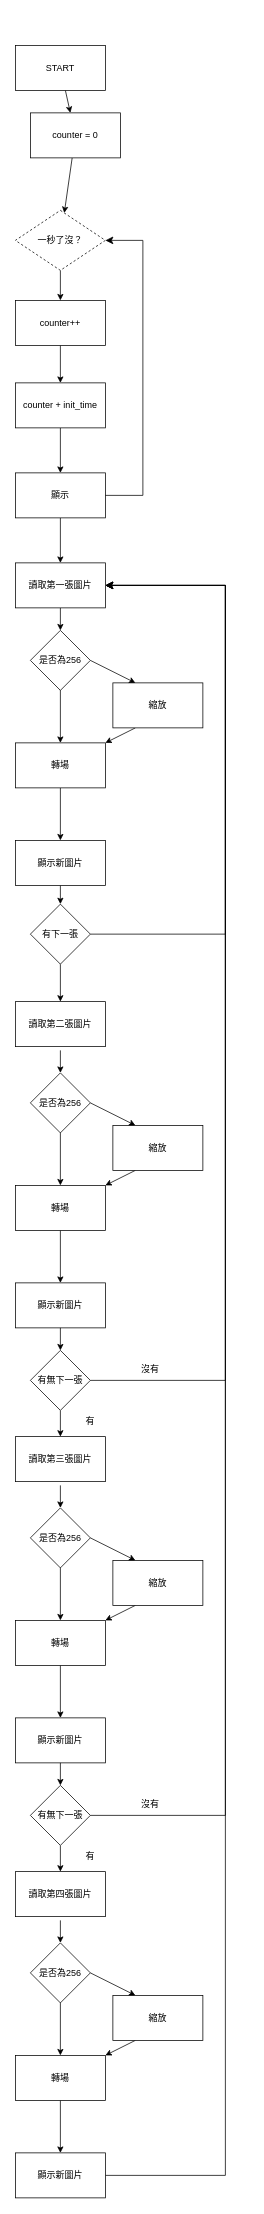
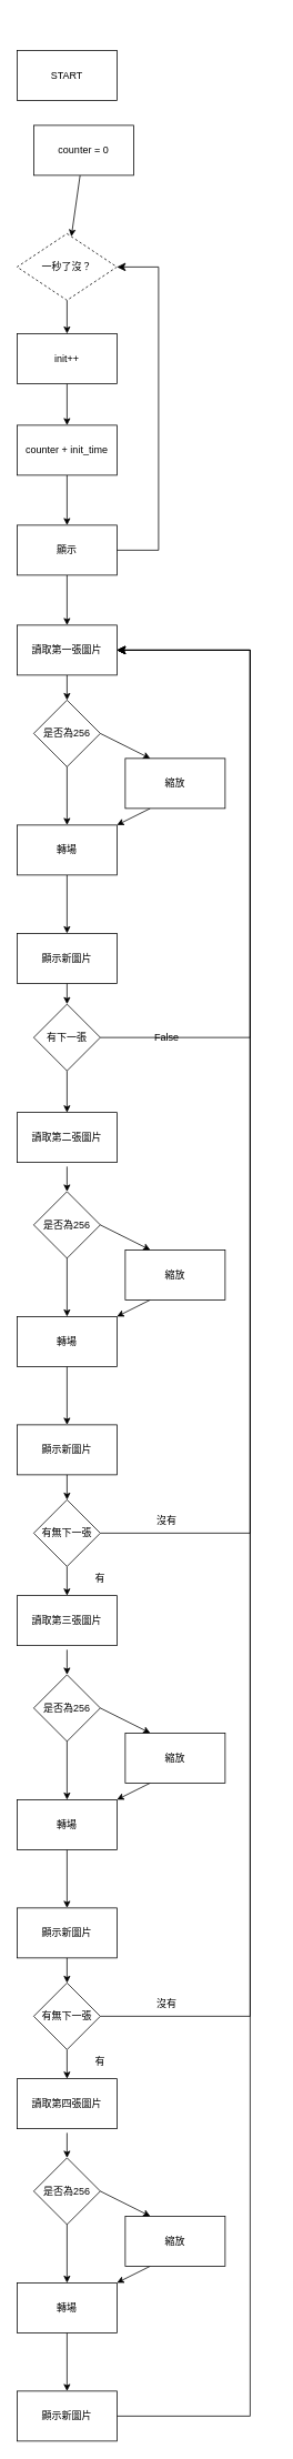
  <mxCell id="0" />
  <mxCell id="1" parent="0" />
- <mxCell id="2" value="" style="edgeStyle=none;html=1;" parent="1" source="3" target="66" edge="1"><mxGeometry relative="1" as="geometry" /></mxCell>
  <mxCell id="3" value="START" style="rounded=0;whiteSpace=wrap;html=1;" parent="1" vertex="1"><mxGeometry x="20" y="60" width="120" height="60" as="geometry" /></mxCell>
  <mxCell id="4" value="" style="edgeStyle=none;html=1;" parent="1" target="8" edge="1"><mxGeometry relative="1" as="geometry"><mxPoint x="80" y="900" as="sourcePoint" /></mxGeometry></mxCell>
  <mxCell id="5" value="" style="edgeStyle=none;html=1;" parent="1" source="6" target="22" edge="1"><mxGeometry relative="1" as="geometry" /></mxCell>
  <mxCell id="6" value="讀取第一張圖片" style="rounded=0;whiteSpace=wrap;html=1;" parent="1" vertex="1"><mxGeometry x="20" y="750" width="120" height="60" as="geometry" /></mxCell>
  <mxCell id="7" value="" style="edgeStyle=none;html=1;" parent="1" source="8" target="13" edge="1"><mxGeometry relative="1" as="geometry" /></mxCell>
  <mxCell id="8" value="轉場" style="rounded=0;whiteSpace=wrap;html=1;" parent="1" vertex="1"><mxGeometry x="20" y="990" width="120" height="60" as="geometry" /></mxCell>
  <mxCell id="9" style="edgeStyle=none;html=1;exitX=0.25;exitY=1;exitDx=0;exitDy=0;" parent="1" source="10" target="8" edge="1"><mxGeometry relative="1" as="geometry"><mxPoint x="80" y="950" as="targetPoint" /></mxGeometry></mxCell>
  <mxCell id="10" value="縮放" style="rounded=0;whiteSpace=wrap;html=1;" parent="1" vertex="1"><mxGeometry x="150" y="910" width="120" height="60" as="geometry" /></mxCell>
  <mxCell id="11" style="edgeStyle=none;html=1;entryX=0.25;entryY=0;entryDx=0;entryDy=0;exitX=1;exitY=0.5;exitDx=0;exitDy=0;" parent="1" source="22" target="10" edge="1"><mxGeometry relative="1" as="geometry"><mxPoint x="140" y="860" as="sourcePoint" /><mxPoint x="116.667" y="1000" as="targetPoint" /></mxGeometry></mxCell>
  <mxCell id="12" value="" style="edgeStyle=none;html=1;entryX=0.5;entryY=0;entryDx=0;entryDy=0;" parent="1" source="13" target="20" edge="1"><mxGeometry relative="1" as="geometry"><mxPoint x="80" y="1230" as="targetPoint" /></mxGeometry></mxCell>
  <mxCell id="13" value="顯示新圖片" style="rounded=0;whiteSpace=wrap;html=1;" parent="1" vertex="1"><mxGeometry x="20" y="1120" width="120" height="60" as="geometry" /></mxCell>
  <mxCell id="14" value="讀取第二張圖片" style="rounded=0;whiteSpace=wrap;html=1;" parent="1" vertex="1"><mxGeometry x="20" y="1335" width="120" height="60" as="geometry" /></mxCell>
  <mxCell id="15" value="" style="edgeStyle=elbowEdgeStyle;elbow=horizontal;endArrow=classic;html=1;curved=0;rounded=0;endSize=8;startSize=8;entryX=1;entryY=0.5;entryDx=0;entryDy=0;exitX=1;exitY=0.5;exitDx=0;exitDy=0;" parent="1" source="20" target="6" edge="1"><mxGeometry width="50" height="50" relative="1" as="geometry"><mxPoint x="140" y="1150" as="sourcePoint" /><mxPoint x="190" y="1100" as="targetPoint" /><Array as="points"><mxPoint x="300" y="1010" /><mxPoint x="300" y="960" /></Array></mxGeometry></mxCell>
  <mxCell id="16" value="" style="edgeStyle=elbowEdgeStyle;elbow=horizontal;endArrow=classic;html=1;curved=0;rounded=0;endSize=8;startSize=8;entryX=1;entryY=0.5;entryDx=0;entryDy=0;" parent="1" source="35" edge="1"><mxGeometry width="50" height="50" relative="1" as="geometry"><mxPoint x="120" y="1935" as="sourcePoint" /><mxPoint x="140" y="780" as="targetPoint" /><Array as="points"><mxPoint x="300" y="960" /></Array></mxGeometry></mxCell>
  <mxCell id="17" value="" style="edgeStyle=elbowEdgeStyle;elbow=horizontal;endArrow=classic;html=1;curved=0;rounded=0;endSize=8;startSize=8;entryX=1;entryY=0.5;entryDx=0;entryDy=0;exitX=1;exitY=0.5;exitDx=0;exitDy=0;" parent="1" source="60" edge="1"><mxGeometry width="50" height="50" relative="1" as="geometry"><mxPoint x="120" y="2745" as="sourcePoint" /><mxPoint x="140" y="780" as="targetPoint" /><Array as="points"><mxPoint x="300" y="960" /></Array></mxGeometry></mxCell>
  <mxCell id="18" value="" style="edgeStyle=elbowEdgeStyle;elbow=horizontal;endArrow=classic;html=1;curved=0;rounded=0;endSize=8;startSize=8;entryX=1;entryY=0.5;entryDx=0;entryDy=0;exitX=1;exitY=0.5;exitDx=0;exitDy=0;" parent="1" source="50" edge="1"><mxGeometry width="50" height="50" relative="1" as="geometry"><mxPoint x="120" y="2530" as="sourcePoint" /><mxPoint x="140" y="780" as="targetPoint" /><Array as="points"><mxPoint x="300" y="960" /></Array></mxGeometry></mxCell>
  <mxCell id="19" value="" style="edgeStyle=none;html=1;" parent="1" source="20" target="14" edge="1"><mxGeometry relative="1" as="geometry" /></mxCell>
  <mxCell id="20" value="有下一張" style="rhombus;whiteSpace=wrap;html=1;" parent="1" vertex="1"><mxGeometry x="40" y="1205" width="80" height="80" as="geometry" /></mxCell>
+ <mxCell id="21" value="False" style="text;html=1;strokeColor=none;fillColor=none;align=center;verticalAlign=middle;whiteSpace=wrap;rounded=0;" parent="1" vertex="1"><mxGeometry x="170" y="1230" width="60" height="30" as="geometry" /></mxCell>
  <mxCell id="22" value="是否為256" style="rhombus;whiteSpace=wrap;html=1;" parent="1" vertex="1"><mxGeometry x="40" y="840" width="80" height="80" as="geometry" /></mxCell>
  <mxCell id="23" value="" style="edgeStyle=none;html=1;" parent="1" target="26" edge="1"><mxGeometry relative="1" as="geometry"><mxPoint x="80" y="1490" as="sourcePoint" /></mxGeometry></mxCell>
  <mxCell id="24" value="" style="edgeStyle=none;html=1;" parent="1" target="31" edge="1"><mxGeometry relative="1" as="geometry"><mxPoint x="80" y="1400" as="sourcePoint" /></mxGeometry></mxCell>
  <mxCell id="25" value="" style="edgeStyle=none;html=1;" parent="1" source="26" target="30" edge="1"><mxGeometry relative="1" as="geometry" /></mxCell>
  <mxCell id="26" value="轉場" style="rounded=0;whiteSpace=wrap;html=1;" parent="1" vertex="1"><mxGeometry x="20" y="1580" width="120" height="60" as="geometry" /></mxCell>
  <mxCell id="27" style="edgeStyle=none;html=1;exitX=0.25;exitY=1;exitDx=0;exitDy=0;" parent="1" source="28" target="26" edge="1"><mxGeometry relative="1" as="geometry"><mxPoint x="80" y="1540" as="targetPoint" /></mxGeometry></mxCell>
  <mxCell id="28" value="縮放" style="rounded=0;whiteSpace=wrap;html=1;" parent="1" vertex="1"><mxGeometry x="150" y="1500" width="120" height="60" as="geometry" /></mxCell>
  <mxCell id="29" style="edgeStyle=none;html=1;entryX=0.25;entryY=0;entryDx=0;entryDy=0;exitX=1;exitY=0.5;exitDx=0;exitDy=0;" parent="1" source="31" target="28" edge="1"><mxGeometry relative="1" as="geometry"><mxPoint x="140" y="1450" as="sourcePoint" /><mxPoint x="116.667" y="1590" as="targetPoint" /></mxGeometry></mxCell>
  <mxCell id="30" value="顯示新圖片" style="rounded=0;whiteSpace=wrap;html=1;" parent="1" vertex="1"><mxGeometry x="20" y="1710" width="120" height="60" as="geometry" /></mxCell>
  <mxCell id="31" value="是否為256" style="rhombus;whiteSpace=wrap;html=1;" parent="1" vertex="1"><mxGeometry x="40" y="1430" width="80" height="80" as="geometry" /></mxCell>
  <mxCell id="32" value="" style="edgeStyle=none;html=1;" parent="1" edge="1"><mxGeometry relative="1" as="geometry"><mxPoint x="80" y="1770" as="sourcePoint" /><mxPoint x="80" y="1800" as="targetPoint" /></mxGeometry></mxCell>
  <mxCell id="33" value="讀取第三張圖片" style="rounded=0;whiteSpace=wrap;html=1;" parent="1" vertex="1"><mxGeometry x="20" y="1915" width="120" height="60" as="geometry" /></mxCell>
  <mxCell id="34" value="" style="edgeStyle=none;html=1;" parent="1" source="35" target="33" edge="1"><mxGeometry relative="1" as="geometry" /></mxCell>
  <mxCell id="35" value="有無下一張" style="rhombus;whiteSpace=wrap;html=1;" parent="1" vertex="1"><mxGeometry x="40" y="1800" width="80" height="80" as="geometry" /></mxCell>
  <mxCell id="36" value="沒有" style="text;html=1;strokeColor=none;fillColor=none;align=center;verticalAlign=middle;whiteSpace=wrap;rounded=0;" parent="1" vertex="1"><mxGeometry x="170" y="1810" width="60" height="30" as="geometry" /></mxCell>
  <mxCell id="37" value="有" style="text;html=1;strokeColor=none;fillColor=none;align=center;verticalAlign=middle;whiteSpace=wrap;rounded=0;" parent="1" vertex="1"><mxGeometry x="90" y="1880" width="60" height="30" as="geometry" /></mxCell>
  <mxCell id="38" value="" style="edgeStyle=none;html=1;" parent="1" target="41" edge="1"><mxGeometry relative="1" as="geometry"><mxPoint x="80" y="2070" as="sourcePoint" /></mxGeometry></mxCell>
  <mxCell id="39" value="" style="edgeStyle=none;html=1;" parent="1" target="46" edge="1"><mxGeometry relative="1" as="geometry"><mxPoint x="80" y="1980" as="sourcePoint" /></mxGeometry></mxCell>
  <mxCell id="40" value="" style="edgeStyle=none;html=1;" parent="1" source="41" target="45" edge="1"><mxGeometry relative="1" as="geometry" /></mxCell>
  <mxCell id="41" value="轉場" style="rounded=0;whiteSpace=wrap;html=1;" parent="1" vertex="1"><mxGeometry x="20" y="2160" width="120" height="60" as="geometry" /></mxCell>
  <mxCell id="42" style="edgeStyle=none;html=1;exitX=0.25;exitY=1;exitDx=0;exitDy=0;" parent="1" source="43" target="41" edge="1"><mxGeometry relative="1" as="geometry"><mxPoint x="80" y="2120" as="targetPoint" /></mxGeometry></mxCell>
  <mxCell id="43" value="縮放" style="rounded=0;whiteSpace=wrap;html=1;" parent="1" vertex="1"><mxGeometry x="150" y="2080" width="120" height="60" as="geometry" /></mxCell>
  <mxCell id="44" style="edgeStyle=none;html=1;entryX=0.25;entryY=0;entryDx=0;entryDy=0;exitX=1;exitY=0.5;exitDx=0;exitDy=0;" parent="1" source="46" target="43" edge="1"><mxGeometry relative="1" as="geometry"><mxPoint x="140" y="2030" as="sourcePoint" /><mxPoint x="116.667" y="2170" as="targetPoint" /></mxGeometry></mxCell>
  <mxCell id="45" value="顯示新圖片" style="rounded=0;whiteSpace=wrap;html=1;" parent="1" vertex="1"><mxGeometry x="20" y="2290" width="120" height="60" as="geometry" /></mxCell>
  <mxCell id="46" value="是否為256" style="rhombus;whiteSpace=wrap;html=1;" parent="1" vertex="1"><mxGeometry x="40" y="2010" width="80" height="80" as="geometry" /></mxCell>
  <mxCell id="47" value="" style="edgeStyle=none;html=1;" parent="1" edge="1"><mxGeometry relative="1" as="geometry"><mxPoint x="80" y="2350" as="sourcePoint" /><mxPoint x="80" y="2380" as="targetPoint" /></mxGeometry></mxCell>
  <mxCell id="48" value="讀取第四張圖片" style="rounded=0;whiteSpace=wrap;html=1;" parent="1" vertex="1"><mxGeometry x="20" y="2495" width="120" height="60" as="geometry" /></mxCell>
  <mxCell id="49" value="" style="edgeStyle=none;html=1;" parent="1" source="50" target="48" edge="1"><mxGeometry relative="1" as="geometry" /></mxCell>
  <mxCell id="50" value="有無下一張" style="rhombus;whiteSpace=wrap;html=1;" parent="1" vertex="1"><mxGeometry x="40" y="2380" width="80" height="80" as="geometry" /></mxCell>
  <mxCell id="51" value="沒有" style="text;html=1;strokeColor=none;fillColor=none;align=center;verticalAlign=middle;whiteSpace=wrap;rounded=0;" parent="1" vertex="1"><mxGeometry x="170" y="2390" width="60" height="30" as="geometry" /></mxCell>
  <mxCell id="52" value="有" style="text;html=1;strokeColor=none;fillColor=none;align=center;verticalAlign=middle;whiteSpace=wrap;rounded=0;" parent="1" vertex="1"><mxGeometry x="90" y="2460" width="60" height="30" as="geometry" /></mxCell>
  <mxCell id="53" value="" style="edgeStyle=none;html=1;" parent="1" target="56" edge="1"><mxGeometry relative="1" as="geometry"><mxPoint x="80" y="2650" as="sourcePoint" /></mxGeometry></mxCell>
  <mxCell id="54" value="" style="edgeStyle=none;html=1;" parent="1" target="61" edge="1"><mxGeometry relative="1" as="geometry"><mxPoint x="80" y="2560" as="sourcePoint" /></mxGeometry></mxCell>
  <mxCell id="55" value="" style="edgeStyle=none;html=1;" parent="1" source="56" target="60" edge="1"><mxGeometry relative="1" as="geometry" /></mxCell>
  <mxCell id="56" value="轉場" style="rounded=0;whiteSpace=wrap;html=1;" parent="1" vertex="1"><mxGeometry x="20" y="2740" width="120" height="60" as="geometry" /></mxCell>
  <mxCell id="57" style="edgeStyle=none;html=1;exitX=0.25;exitY=1;exitDx=0;exitDy=0;" parent="1" source="58" target="56" edge="1"><mxGeometry relative="1" as="geometry"><mxPoint x="80" y="2700" as="targetPoint" /></mxGeometry></mxCell>
  <mxCell id="58" value="縮放" style="rounded=0;whiteSpace=wrap;html=1;" parent="1" vertex="1"><mxGeometry x="150" y="2660" width="120" height="60" as="geometry" /></mxCell>
  <mxCell id="59" style="edgeStyle=none;html=1;entryX=0.25;entryY=0;entryDx=0;entryDy=0;exitX=1;exitY=0.5;exitDx=0;exitDy=0;" parent="1" source="61" target="58" edge="1"><mxGeometry relative="1" as="geometry"><mxPoint x="140" y="2610" as="sourcePoint" /><mxPoint x="116.667" y="2750" as="targetPoint" /></mxGeometry></mxCell>
  <mxCell id="60" value="顯示新圖片" style="rounded=0;whiteSpace=wrap;html=1;" parent="1" vertex="1"><mxGeometry x="20" y="2870" width="120" height="60" as="geometry" /></mxCell>
  <mxCell id="61" value="是否為256" style="rhombus;whiteSpace=wrap;html=1;" parent="1" vertex="1"><mxGeometry x="40" y="2590" width="80" height="80" as="geometry" /></mxCell>
  <mxCell id="62" value="" style="edgeStyle=none;html=1;startArrow=none;" parent="1" source="64" edge="1"><mxGeometry relative="1" as="geometry"><mxPoint x="80" y="410" as="targetPoint" /></mxGeometry></mxCell>
  <mxCell id="63" value="" style="edgeStyle=none;html=1;" parent="1" source="64" target="70" edge="1"><mxGeometry relative="1" as="geometry" /></mxCell>
- <mxCell id="64" value="counter++" style="rounded=0;whiteSpace=wrap;html=1;" parent="1" vertex="1"><mxGeometry x="20" y="400" width="120" height="60" as="geometry" /></mxCell>
+ <mxCell id="64" value="init++" style="rounded=0;whiteSpace=wrap;html=1;" parent="1" vertex="1"><mxGeometry x="20" y="400" width="120" height="60" as="geometry" /></mxCell>
  <mxCell id="65" value="" style="edgeStyle=none;html=1;" parent="1" source="66" target="68" edge="1"><mxGeometry relative="1" as="geometry" /></mxCell>
  <mxCell id="66" value="counter =&amp;nbsp;0" style="rounded=0;whiteSpace=wrap;html=1;" parent="1" vertex="1"><mxGeometry x="40" y="150" width="120" height="60" as="geometry" /></mxCell>
  <mxCell id="67" value="" style="edgeStyle=none;html=1;" parent="1" source="68" target="64" edge="1"><mxGeometry relative="1" as="geometry" /></mxCell>
  <mxCell id="68" value="一秒了沒？" style="rhombus;whiteSpace=wrap;html=1;dashed=1;" parent="1" vertex="1"><mxGeometry x="20" y="280" width="120" height="80" as="geometry" /></mxCell>
  <mxCell id="69" value="" style="edgeStyle=none;html=1;" parent="1" source="70" target="72" edge="1"><mxGeometry relative="1" as="geometry" /></mxCell>
  <mxCell id="70" value="counter + init_time" style="rounded=0;whiteSpace=wrap;html=1;" parent="1" vertex="1"><mxGeometry x="20" y="510" width="120" height="60" as="geometry" /></mxCell>
  <mxCell id="71" value="" style="edgeStyle=none;html=1;" parent="1" source="72" target="6" edge="1"><mxGeometry relative="1" as="geometry" /></mxCell>
  <mxCell id="72" value="顯示" style="rounded=0;whiteSpace=wrap;html=1;" parent="1" vertex="1"><mxGeometry x="20" y="630" width="120" height="60" as="geometry" /></mxCell>
  <mxCell id="73" value="" style="edgeStyle=elbowEdgeStyle;elbow=horizontal;endArrow=classic;html=1;curved=0;rounded=0;endSize=8;startSize=8;entryX=1;entryY=0.5;entryDx=0;entryDy=0;exitX=1;exitY=0.5;exitDx=0;exitDy=0;" parent="1" source="72" target="68" edge="1"><mxGeometry width="50" height="50" relative="1" as="geometry"><mxPoint x="150" y="320" as="sourcePoint" /><mxPoint x="170" y="-160" as="targetPoint" /><Array as="points"><mxPoint x="190" y="280" /><mxPoint x="330" y="20" /></Array></mxGeometry></mxCell>
